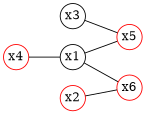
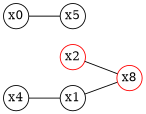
  graph {
    rankdir=LR
    node [fixedsize=true shape=circle]
    x1 [width="0.4!"]
-   x5 [color=red width="0.4!"]
-   x6 [color=red width="0.4!"]
+   x5 [color=black width="0.4!"]
+   x6 [color=red width="0.4!" label=x8]
    x2 [color=red width="0.4!"]
-   x3 [width="0.4!"]
-   x4 [width="0.4!" color=red]
-   x1 -- x5
+   x3 [width="0.4!" label=x0]
+   x4 [width="0.4!"]
    x1 -- x6
    x2 -- x6
    x3 -- x5
    x4 -- x1
  }
